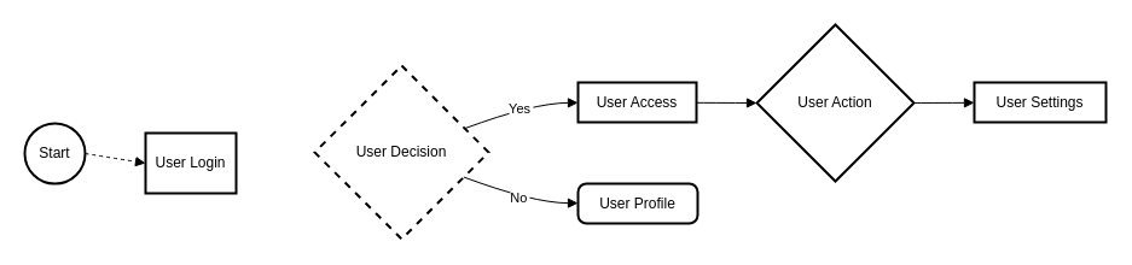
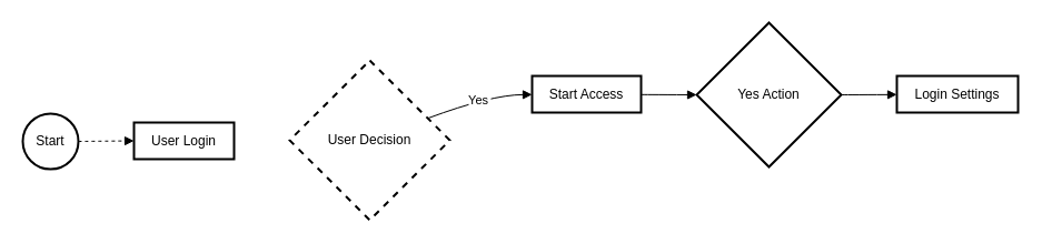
  <mxCell id="0" />
  <mxCell id="1" parent="0" />
  <mxCell id="2" value="Start" style="ellipse;aspect=fixed;strokeWidth=2;whiteSpace=wrap;" vertex="1" parent="1"><mxGeometry y="102" width="50" height="50" as="geometry" x="20" /></mxCell>
- <mxCell id="3" value="User Login" style="whiteSpace=wrap;strokeWidth=2;" vertex="1" parent="1"><mxGeometry x="120" y="110" width="75" height="50" as="geometry" /></mxCell>
+ <mxCell id="3" value="User Login" style="whiteSpace=wrap;strokeWidth=2;" vertex="1" parent="1"><mxGeometry x="120" y="110" width="90" height="33" as="geometry" /></mxCell>
  <mxCell id="4" value="User Decision" style="rhombus;strokeWidth=2;whiteSpace=wrap;dashed=1;" vertex="1" parent="1"><mxGeometry x="260" y="54" width="144" height="144" as="geometry" /></mxCell>
- <mxCell id="5" value="User Access" style="whiteSpace=wrap;strokeWidth=2;" vertex="1" parent="1"><mxGeometry x="478" y="68" width="98" height="33" as="geometry" /></mxCell>
- <mxCell id="6" value="User Profile" style="rounded=1;absoluteArcSize=1;arcSize=14;whiteSpace=wrap;strokeWidth=2;" vertex="1" parent="1"><mxGeometry x="478" y="152" width="99" height="33" as="geometry" /></mxCell>
- <mxCell id="7" value="User Action" style="rhombus;strokeWidth=2;whiteSpace=wrap;" vertex="1" parent="1"><mxGeometry x="626" width="130" height="130" as="geometry" y="20" /></mxCell>
- <mxCell id="8" value="User Settings" style="whiteSpace=wrap;strokeWidth=2;" vertex="1" parent="1"><mxGeometry x="806" y="68" width="109" height="33" as="geometry" /></mxCell>
+ <mxCell id="5" value="Start Access" style="whiteSpace=wrap;strokeWidth=2;" vertex="1" parent="1"><mxGeometry x="478" y="68" width="98" height="33" as="geometry" /></mxCell>
+ <mxCell id="7" value="Yes Action" style="rhombus;strokeWidth=2;whiteSpace=wrap;" vertex="1" parent="1"><mxGeometry x="626" width="130" height="130" as="geometry" y="20" /></mxCell>
+ <mxCell id="8" value="Login Settings" style="whiteSpace=wrap;strokeWidth=2;" vertex="1" parent="1"><mxGeometry x="806" y="68" width="109" height="33" as="geometry" /></mxCell>
  <mxCell id="9" value="" style="curved=1;startArrow=none;endArrow=block;exitX=1;exitY=0.49;entryX=0;entryY=0.5;dashed=1;" edge="1" parent="1" source="2" target="3"><mxGeometry relative="1" as="geometry"><Array as="points" /></mxGeometry></mxCell>
  <mxCell id="10" value="Yes" style="curved=1;startArrow=none;endArrow=block;exitX=1;exitY=0.31;entryX=0;entryY=0.51;" edge="1" parent="1" source="4" target="5"><mxGeometry relative="1" as="geometry"><Array as="points"><mxPoint x="441" y="85" /></Array></mxGeometry></mxCell>
- <mxCell id="11" value="No" style="curved=1;startArrow=none;endArrow=block;exitX=1;exitY=0.7;entryX=0;entryY=0.49;" edge="1" parent="1" source="4" target="6"><mxGeometry relative="1" as="geometry"><Array as="points"><mxPoint x="441" y="168" /></Array></mxGeometry></mxCell>
  <mxCell id="12" value="" style="curved=1;startArrow=none;endArrow=block;exitX=1;exitY=0.51;entryX=0;entryY=0.5;" edge="1" parent="1" source="5" target="7"><mxGeometry relative="1" as="geometry"><Array as="points" /></mxGeometry></mxCell>
  <mxCell id="13" value="" style="curved=1;startArrow=none;endArrow=block;exitX=1;exitY=0.5;entryX=0;entryY=0.51;" edge="1" parent="1" source="7" target="8"><mxGeometry relative="1" as="geometry"><Array as="points" /></mxGeometry></mxCell>
